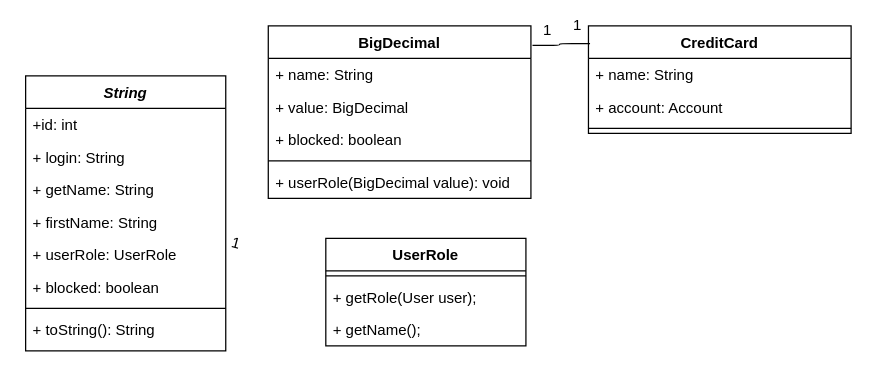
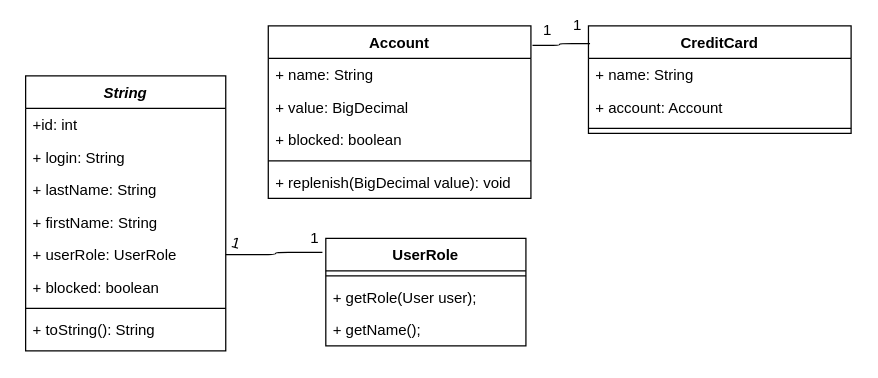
  <mxCell id="0" />
  <mxCell id="1" parent="0" />
  <mxCell id="2" value="String" style="swimlane;fontStyle=3;align=center;verticalAlign=top;childLayout=stackLayout;horizontal=1;startSize=26;horizontalStack=0;resizeParent=1;resizeLast=0;collapsible=1;marginBottom=0;rounded=0;shadow=0;strokeWidth=1;" parent="1" vertex="1"><mxGeometry x="20" y="60" width="160" height="220" as="geometry"><mxRectangle x="230" y="140" width="160" height="26" as="alternateBounds" /></mxGeometry></mxCell>
  <mxCell id="3" value="+id: int" style="text;align=left;verticalAlign=top;spacingLeft=4;spacingRight=4;overflow=hidden;rotatable=0;points=[[0,0.5],[1,0.5]];portConstraint=eastwest;" parent="2" vertex="1"><mxGeometry y="26" width="160" height="26" as="geometry" /></mxCell>
  <mxCell id="4" value="+ login: String" style="text;align=left;verticalAlign=top;spacingLeft=4;spacingRight=4;overflow=hidden;rotatable=0;points=[[0,0.5],[1,0.5]];portConstraint=eastwest;rounded=0;shadow=0;html=0;" parent="2" vertex="1"><mxGeometry y="52" width="160" height="26" as="geometry" /></mxCell>
- <mxCell id="5" value="+ getName: String" style="text;align=left;verticalAlign=top;spacingLeft=4;spacingRight=4;overflow=hidden;rotatable=0;points=[[0,0.5],[1,0.5]];portConstraint=eastwest;rounded=0;shadow=0;html=0;" vertex="1" parent="2"><mxGeometry y="78" width="160" height="26" as="geometry" /></mxCell>
+ <mxCell id="5" value="+ lastName: String" style="text;align=left;verticalAlign=top;spacingLeft=4;spacingRight=4;overflow=hidden;rotatable=0;points=[[0,0.5],[1,0.5]];portConstraint=eastwest;rounded=0;shadow=0;html=0;" vertex="1" parent="2"><mxGeometry y="78" width="160" height="26" as="geometry" /></mxCell>
  <mxCell id="6" value="+ firstName: String" style="text;align=left;verticalAlign=top;spacingLeft=4;spacingRight=4;overflow=hidden;rotatable=0;points=[[0,0.5],[1,0.5]];portConstraint=eastwest;rounded=0;shadow=0;html=0;" parent="2" vertex="1"><mxGeometry y="104" width="160" height="26" as="geometry" /></mxCell>
  <mxCell id="7" value="+ userRole: UserRole" style="text;align=left;verticalAlign=top;spacingLeft=4;spacingRight=4;overflow=hidden;rotatable=0;points=[[0,0.5],[1,0.5]];portConstraint=eastwest;rounded=0;shadow=0;html=0;" vertex="1" parent="2"><mxGeometry y="130" width="160" height="26" as="geometry" /></mxCell>
  <mxCell id="8" value="+ blocked: boolean&#10;" style="text;align=left;verticalAlign=top;spacingLeft=4;spacingRight=4;overflow=hidden;rotatable=0;points=[[0,0.5],[1,0.5]];portConstraint=eastwest;rounded=0;shadow=0;html=0;" vertex="1" parent="2"><mxGeometry y="156" width="160" height="26" as="geometry" /></mxCell>
  <mxCell id="9" value="" style="line;html=1;strokeWidth=1;align=left;verticalAlign=middle;spacingTop=-1;spacingLeft=3;spacingRight=3;rotatable=0;labelPosition=right;points=[];portConstraint=eastwest;" parent="2" vertex="1"><mxGeometry y="182" width="160" height="8" as="geometry" /></mxCell>
  <mxCell id="10" value="+ toString(): String&#10;" style="text;align=left;verticalAlign=top;spacingLeft=4;spacingRight=4;overflow=hidden;rotatable=0;points=[[0,0.5],[1,0.5]];portConstraint=eastwest;rounded=0;shadow=0;html=0;" vertex="1" parent="2"><mxGeometry y="190" width="160" height="26" as="geometry" /></mxCell>
  <mxCell id="11" value="UserRole" style="swimlane;fontStyle=1;align=center;verticalAlign=top;childLayout=stackLayout;horizontal=1;startSize=26;horizontalStack=0;resizeParent=1;resizeParentMax=0;resizeLast=0;collapsible=1;marginBottom=0;" vertex="1" parent="1"><mxGeometry x="260" y="190" width="160" height="86" as="geometry" /></mxCell>
  <mxCell id="12" value="" style="line;strokeWidth=1;fillColor=none;align=left;verticalAlign=middle;spacingTop=-1;spacingLeft=3;spacingRight=3;rotatable=0;labelPosition=right;points=[];portConstraint=eastwest;" vertex="1" parent="11"><mxGeometry y="26" width="160" height="8" as="geometry" /></mxCell>
  <mxCell id="13" value="+ getRole(User user);" style="text;strokeColor=none;fillColor=none;align=left;verticalAlign=top;spacingLeft=4;spacingRight=4;overflow=hidden;rotatable=0;points=[[0,0.5],[1,0.5]];portConstraint=eastwest;" vertex="1" parent="11"><mxGeometry y="34" width="160" height="26" as="geometry" /></mxCell>
  <mxCell id="14" value="+ getName();" style="text;strokeColor=none;fillColor=none;align=left;verticalAlign=top;spacingLeft=4;spacingRight=4;overflow=hidden;rotatable=0;points=[[0,0.5],[1,0.5]];portConstraint=eastwest;" vertex="1" parent="11"><mxGeometry y="60" width="160" height="26" as="geometry" /></mxCell>
- <mxCell id="15" value="BigDecimal" style="swimlane;fontStyle=1;align=center;verticalAlign=top;childLayout=stackLayout;horizontal=1;startSize=26;horizontalStack=0;resizeParent=1;resizeParentMax=0;resizeLast=0;collapsible=1;marginBottom=0;" vertex="1" parent="1"><mxGeometry x="214" y="20" width="210" height="138" as="geometry" /></mxCell>
+ <mxCell id="15" value="Account" style="swimlane;fontStyle=1;align=center;verticalAlign=top;childLayout=stackLayout;horizontal=1;startSize=26;horizontalStack=0;resizeParent=1;resizeParentMax=0;resizeLast=0;collapsible=1;marginBottom=0;" vertex="1" parent="1"><mxGeometry x="214" y="20" width="210" height="138" as="geometry" /></mxCell>
  <mxCell id="16" value="+ name: String" style="text;strokeColor=none;fillColor=none;align=left;verticalAlign=top;spacingLeft=4;spacingRight=4;overflow=hidden;rotatable=0;points=[[0,0.5],[1,0.5]];portConstraint=eastwest;" vertex="1" parent="15"><mxGeometry y="26" width="210" height="26" as="geometry" /></mxCell>
  <mxCell id="17" value="+ value: BigDecimal" style="text;strokeColor=none;fillColor=none;align=left;verticalAlign=top;spacingLeft=4;spacingRight=4;overflow=hidden;rotatable=0;points=[[0,0.5],[1,0.5]];portConstraint=eastwest;" vertex="1" parent="15"><mxGeometry y="52" width="210" height="26" as="geometry" /></mxCell>
  <mxCell id="18" value="+ blocked: boolean" style="text;strokeColor=none;fillColor=none;align=left;verticalAlign=top;spacingLeft=4;spacingRight=4;overflow=hidden;rotatable=0;points=[[0,0.5],[1,0.5]];portConstraint=eastwest;" vertex="1" parent="15"><mxGeometry y="78" width="210" height="26" as="geometry" /></mxCell>
  <mxCell id="19" value="" style="line;strokeWidth=1;fillColor=none;align=left;verticalAlign=middle;spacingTop=-1;spacingLeft=3;spacingRight=3;rotatable=0;labelPosition=right;points=[];portConstraint=eastwest;" vertex="1" parent="15"><mxGeometry y="104" width="210" height="8" as="geometry" /></mxCell>
- <mxCell id="20" value="+ userRole(BigDecimal value): void" style="text;strokeColor=none;fillColor=none;align=left;verticalAlign=top;spacingLeft=4;spacingRight=4;overflow=hidden;rotatable=0;points=[[0,0.5],[1,0.5]];portConstraint=eastwest;" vertex="1" parent="15"><mxGeometry y="112" width="210" height="26" as="geometry" /></mxCell>
+ <mxCell id="20" value="+ replenish(BigDecimal value): void" style="text;strokeColor=none;fillColor=none;align=left;verticalAlign=top;spacingLeft=4;spacingRight=4;overflow=hidden;rotatable=0;points=[[0,0.5],[1,0.5]];portConstraint=eastwest;" vertex="1" parent="15"><mxGeometry y="112" width="210" height="26" as="geometry" /></mxCell>
  <mxCell id="21" value="CreditCard" style="swimlane;fontStyle=1;align=center;verticalAlign=top;childLayout=stackLayout;horizontal=1;startSize=26;horizontalStack=0;resizeParent=1;resizeParentMax=0;resizeLast=0;collapsible=1;marginBottom=0;" vertex="1" parent="1"><mxGeometry x="470" y="20" width="210" height="86" as="geometry" /></mxCell>
  <mxCell id="22" value="+ name: String" style="text;strokeColor=none;fillColor=none;align=left;verticalAlign=top;spacingLeft=4;spacingRight=4;overflow=hidden;rotatable=0;points=[[0,0.5],[1,0.5]];portConstraint=eastwest;" vertex="1" parent="21"><mxGeometry y="26" width="210" height="26" as="geometry" /></mxCell>
  <mxCell id="23" value="+ account: Account" style="text;strokeColor=none;fillColor=none;align=left;verticalAlign=top;spacingLeft=4;spacingRight=4;overflow=hidden;rotatable=0;points=[[0,0.5],[1,0.5]];portConstraint=eastwest;" vertex="1" parent="21"><mxGeometry y="52" width="210" height="26" as="geometry" /></mxCell>
  <mxCell id="24" value="" style="line;strokeWidth=1;fillColor=none;align=left;verticalAlign=middle;spacingTop=-1;spacingLeft=3;spacingRight=3;rotatable=0;labelPosition=right;points=[];portConstraint=eastwest;" vertex="1" parent="21"><mxGeometry y="78" width="210" height="8" as="geometry" /></mxCell>
  <mxCell id="25" value="" style="endArrow=none;html=1;edgeStyle=orthogonalEdgeStyle;exitX=1.006;exitY=0.114;exitDx=0;exitDy=0;exitPerimeter=0;entryX=0.006;entryY=0.165;entryDx=0;entryDy=0;entryPerimeter=0;" edge="1" parent="1" source="15" target="21"><mxGeometry relative="1" as="geometry"><mxPoint x="520" y="180" as="sourcePoint" /><mxPoint x="680" y="180" as="targetPoint" /></mxGeometry></mxCell>
  <mxCell id="26" value="1" style="text;html=1;align=center;verticalAlign=middle;resizable=0;points=[];labelBackgroundColor=#ffffff;" vertex="1" connectable="0" parent="25"><mxGeometry x="0.196" y="-2" relative="1" as="geometry"><mxPoint x="8.24" y="-16.2" as="offset" /></mxGeometry></mxCell>
  <mxCell id="27" value="1" style="text;html=1;align=center;verticalAlign=middle;resizable=0;points=[];labelBackgroundColor=#ffffff;rotation=0;" vertex="1" connectable="0" parent="1"><mxGeometry x="420" y="39.998" as="geometry"><mxPoint x="16.24" y="-16.2" as="offset" /></mxGeometry></mxCell>
+ <mxCell id="28" value="" style="endArrow=none;html=1;edgeStyle=orthogonalEdgeStyle;exitX=1;exitY=0.5;exitDx=0;exitDy=0;entryX=-0.017;entryY=0.13;entryDx=0;entryDy=0;entryPerimeter=0;" edge="1" parent="1" source="7" target="11"><mxGeometry relative="1" as="geometry"><mxPoint x="435.26" y="45.732" as="sourcePoint" /><mxPoint x="250" y="203" as="targetPoint" /></mxGeometry></mxCell>
+ <mxCell id="29" value="1" style="text;html=1;align=center;verticalAlign=middle;resizable=0;points=[];labelBackgroundColor=#ffffff;" vertex="1" connectable="0" parent="28"><mxGeometry x="0.196" y="-2" relative="1" as="geometry"><mxPoint x="24.8" y="-13.2" as="offset" /></mxGeometry></mxCell>
  <mxCell id="30" value="1" style="text;html=1;align=center;verticalAlign=middle;resizable=0;points=[];labelBackgroundColor=#ffffff;rotation=15;" vertex="1" connectable="0" parent="1"><mxGeometry x="160.001" y="199.997" as="geometry"><mxPoint x="24.8" y="-13.2" as="offset" /></mxGeometry></mxCell>
